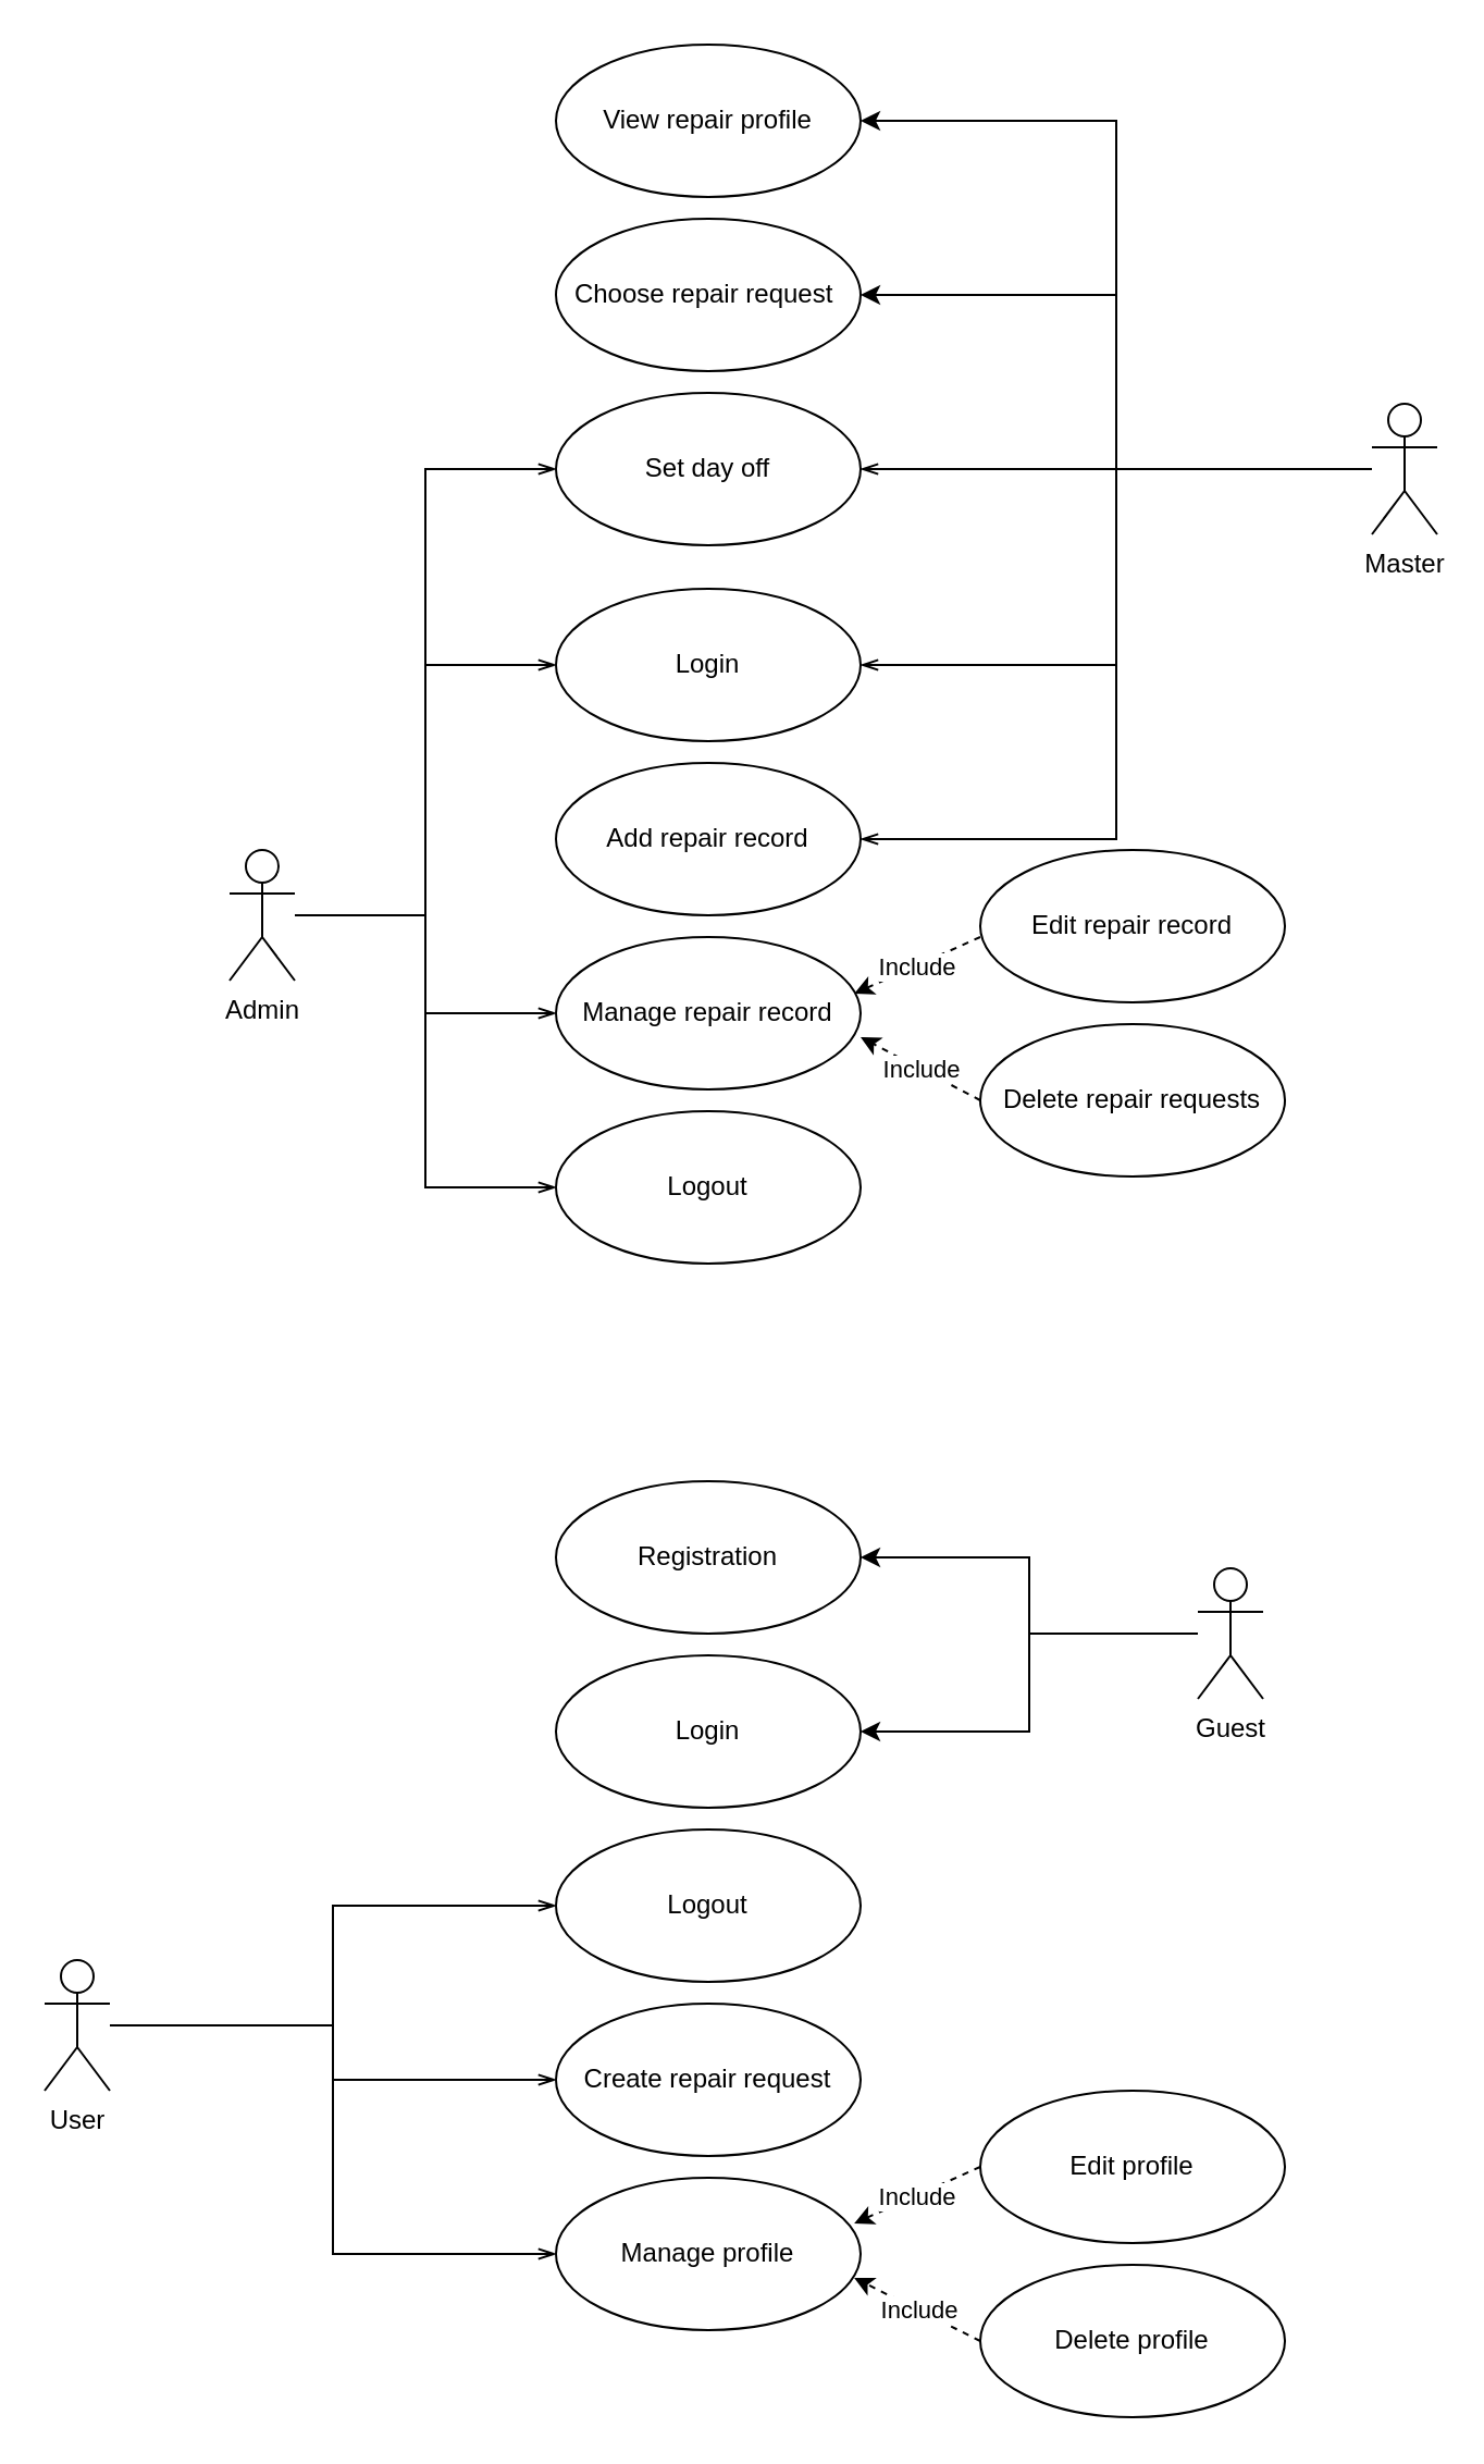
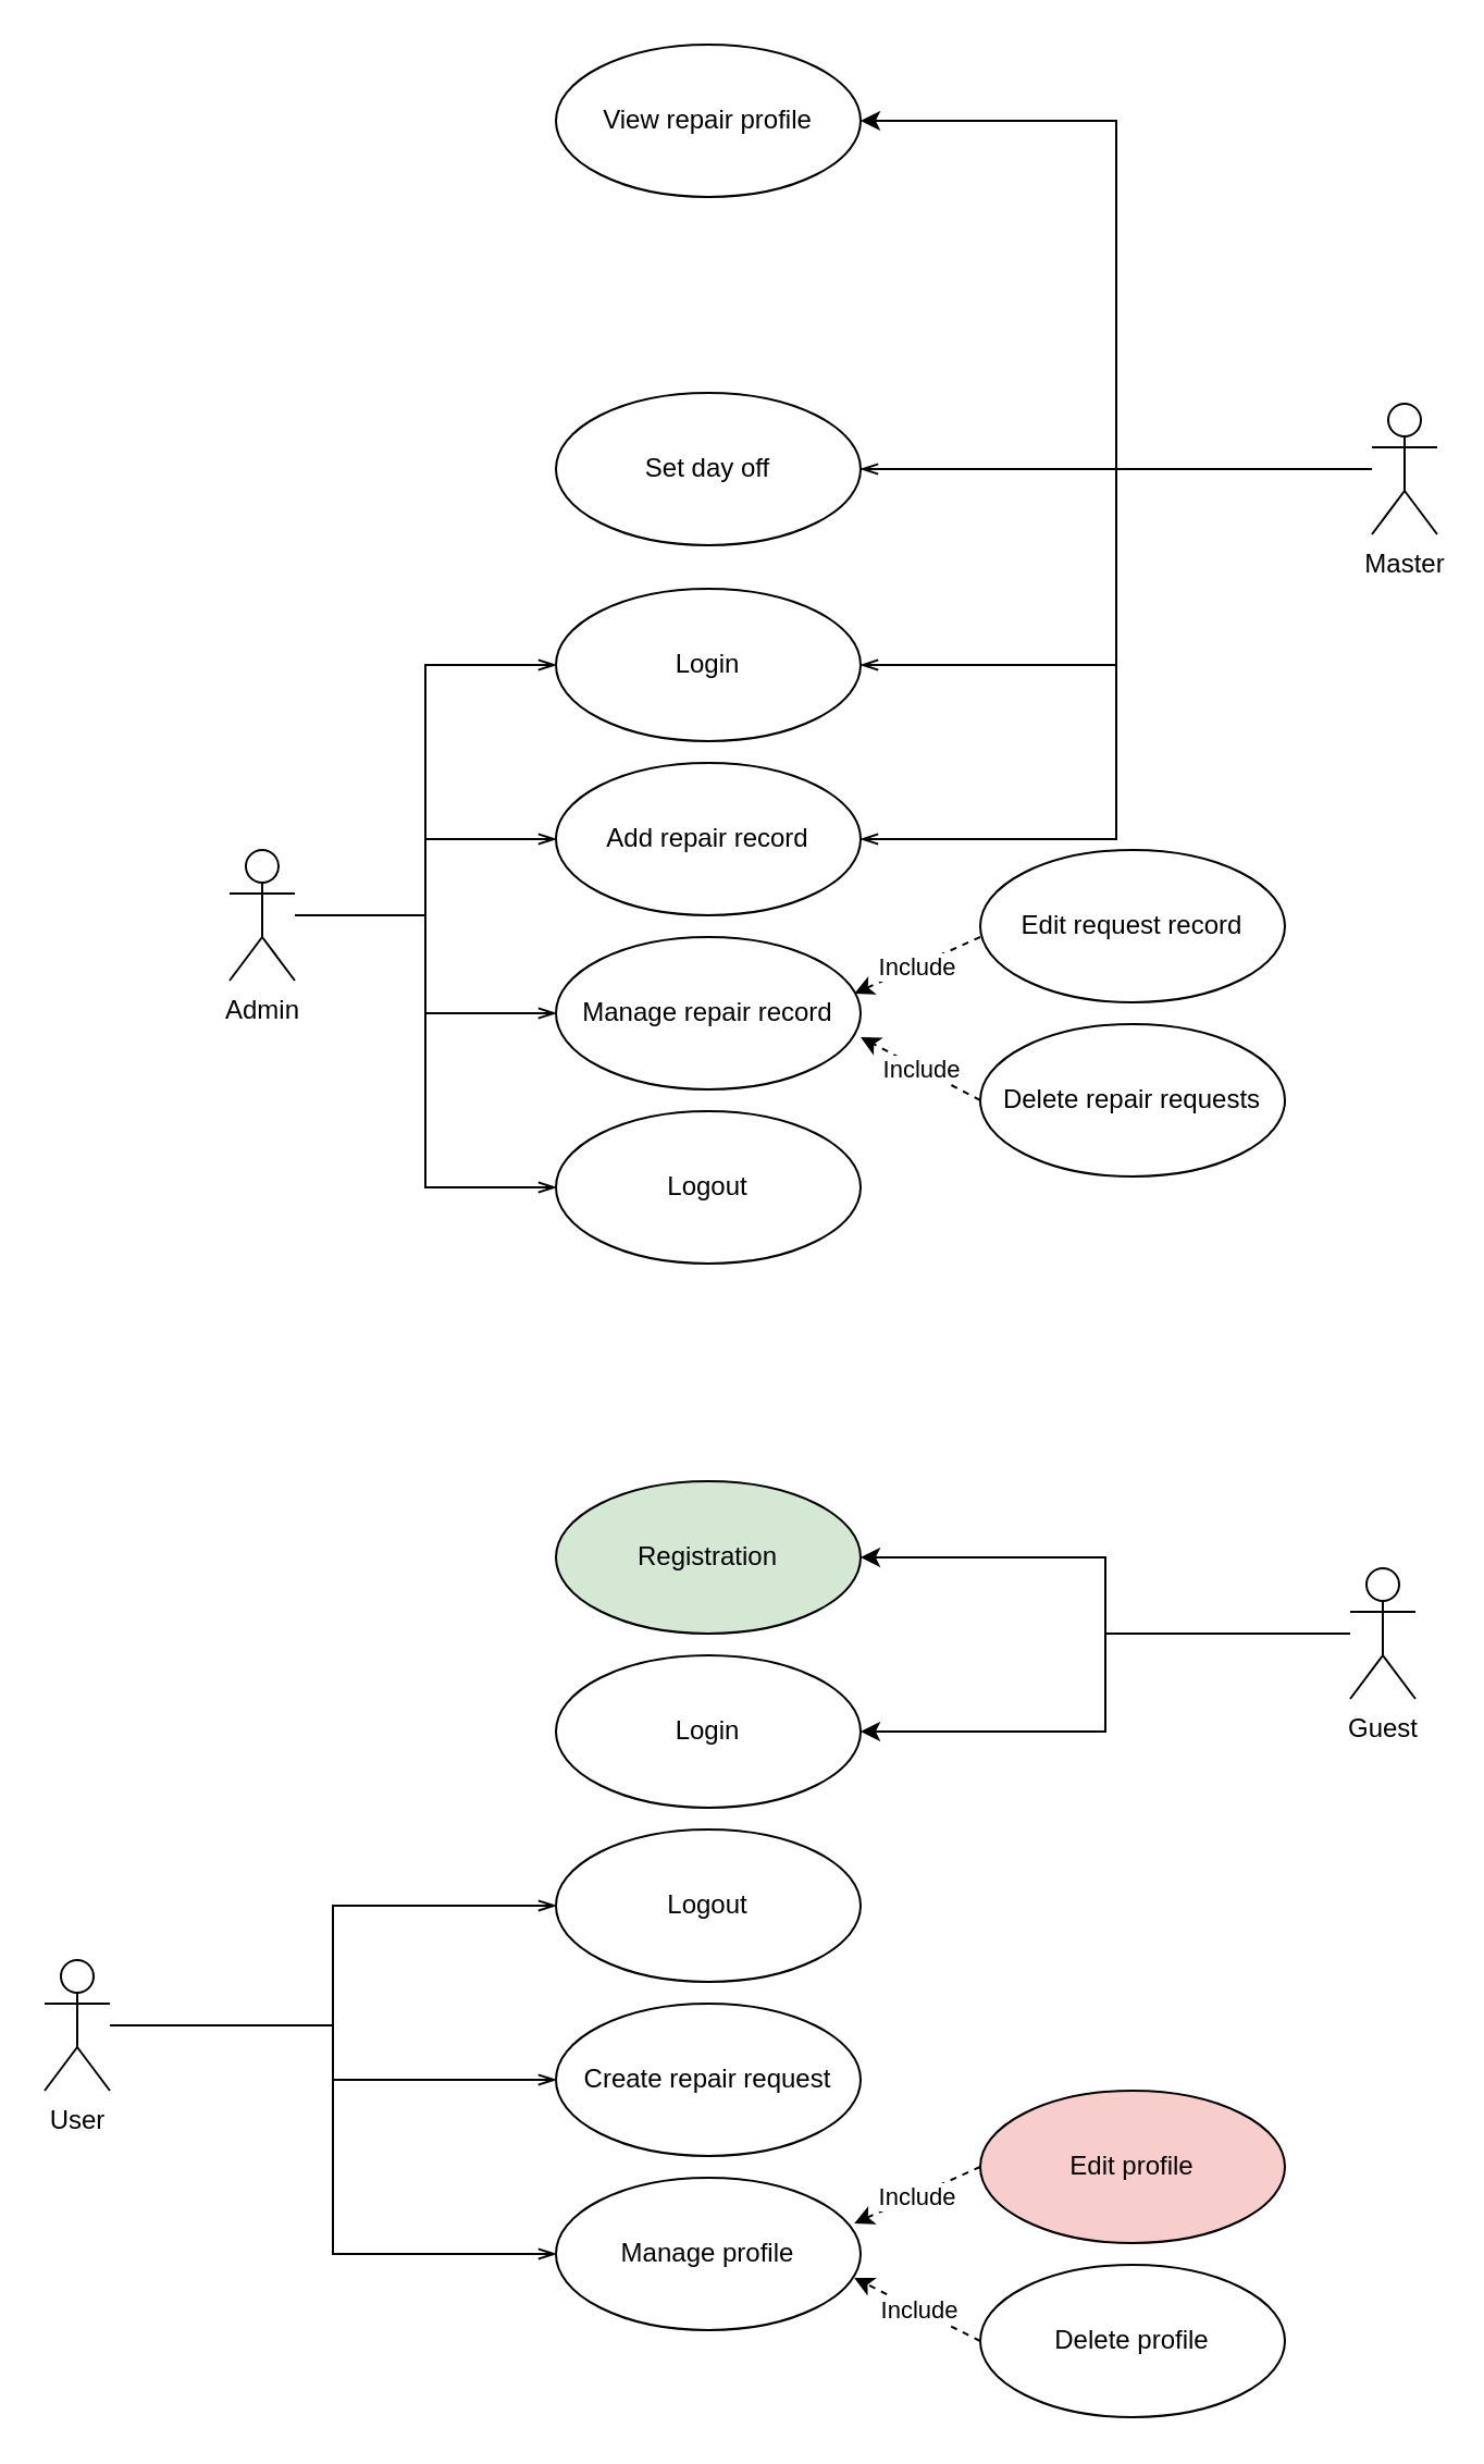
  <mxCell id="0" />
  <mxCell id="1" parent="0" />
+ <mxCell id="2" style="edgeStyle=orthogonalEdgeStyle;rounded=0;orthogonalLoop=1;jettySize=auto;html=1;entryX=0;entryY=0.5;entryDx=0;entryDy=0;startArrow=none;startFill=0;endArrow=openThin;endFill=0;" parent="1" source="7" target="21" edge="1"><mxGeometry relative="1" as="geometry" /></mxCell>
  <mxCell id="3" style="edgeStyle=orthogonalEdgeStyle;rounded=0;orthogonalLoop=1;jettySize=auto;html=1;entryX=0;entryY=0.5;entryDx=0;entryDy=0;startArrow=none;startFill=0;endArrow=openThin;endFill=0;" parent="1" source="7" target="22" edge="1"><mxGeometry relative="1" as="geometry" /></mxCell>
  <mxCell id="4" style="edgeStyle=orthogonalEdgeStyle;rounded=0;orthogonalLoop=1;jettySize=auto;html=1;entryX=0;entryY=0.5;entryDx=0;entryDy=0;startArrow=none;startFill=0;endArrow=openThin;endFill=0;" parent="1" source="7" target="25" edge="1"><mxGeometry relative="1" as="geometry" /></mxCell>
  <mxCell id="5" style="edgeStyle=orthogonalEdgeStyle;rounded=0;orthogonalLoop=1;jettySize=auto;html=1;entryX=0;entryY=0.5;entryDx=0;entryDy=0;startArrow=none;startFill=0;endArrow=openThin;endFill=0;" parent="1" source="7" target="32" edge="1"><mxGeometry relative="1" as="geometry" /></mxCell>
- <mxCell id="6" style="edgeStyle=orthogonalEdgeStyle;rounded=0;orthogonalLoop=1;jettySize=auto;html=1;entryX=0;entryY=0.5;entryDx=0;entryDy=0;startArrow=none;startFill=0;endArrow=openThin;endFill=0;" parent="1" source="7" target="33" edge="1"><mxGeometry relative="1" as="geometry" /></mxCell>
  <mxCell id="7" value="Admin" style="shape=umlActor;verticalLabelPosition=bottom;verticalAlign=top;html=1;outlineConnect=0;" parent="1" vertex="1"><mxGeometry x="105" y="390" width="30" height="60" as="geometry" /></mxCell>
  <mxCell id="8" style="edgeStyle=orthogonalEdgeStyle;rounded=0;orthogonalLoop=1;jettySize=auto;html=1;entryX=0;entryY=0.5;entryDx=0;entryDy=0;startArrow=none;startFill=0;endArrow=openThin;endFill=0;" parent="1" source="11" target="27" edge="1"><mxGeometry relative="1" as="geometry" /></mxCell>
  <mxCell id="9" style="edgeStyle=orthogonalEdgeStyle;rounded=0;orthogonalLoop=1;jettySize=auto;html=1;entryX=0;entryY=0.5;entryDx=0;entryDy=0;startArrow=none;startFill=0;endArrow=openThin;endFill=0;" parent="1" source="11" target="28" edge="1"><mxGeometry relative="1" as="geometry" /></mxCell>
  <mxCell id="10" style="edgeStyle=orthogonalEdgeStyle;rounded=0;orthogonalLoop=1;jettySize=auto;html=1;entryX=0;entryY=0.5;entryDx=0;entryDy=0;startArrow=none;startFill=0;endArrow=openThin;endFill=0;" parent="1" source="11" target="31" edge="1"><mxGeometry relative="1" as="geometry" /></mxCell>
  <mxCell id="11" value="User" style="shape=umlActor;verticalLabelPosition=bottom;verticalAlign=top;html=1;outlineConnect=0;" parent="1" vertex="1"><mxGeometry x="20" y="900" width="30" height="60" as="geometry" /></mxCell>
  <mxCell id="12" style="edgeStyle=orthogonalEdgeStyle;rounded=0;orthogonalLoop=1;jettySize=auto;html=1;entryX=1;entryY=0.5;entryDx=0;entryDy=0;startArrow=none;startFill=0;endArrow=openThin;endFill=0;" parent="1" source="17" target="33" edge="1"><mxGeometry relative="1" as="geometry" /></mxCell>
  <mxCell id="13" style="edgeStyle=orthogonalEdgeStyle;rounded=0;orthogonalLoop=1;jettySize=auto;html=1;entryX=1;entryY=0.5;entryDx=0;entryDy=0;startArrow=none;startFill=0;endArrow=openThin;endFill=0;" parent="1" source="17" target="32" edge="1"><mxGeometry relative="1" as="geometry" /></mxCell>
  <mxCell id="14" style="edgeStyle=orthogonalEdgeStyle;rounded=0;orthogonalLoop=1;jettySize=auto;html=1;entryX=1;entryY=0.5;entryDx=0;entryDy=0;startArrow=none;startFill=0;endArrow=openThin;endFill=0;" parent="1" source="17" target="21" edge="1"><mxGeometry relative="1" as="geometry" /></mxCell>
- <mxCell id="15" style="edgeStyle=orthogonalEdgeStyle;rounded=0;orthogonalLoop=1;jettySize=auto;html=1;entryX=1;entryY=0.5;entryDx=0;entryDy=0;" parent="1" source="17" target="43" edge="1"><mxGeometry relative="1" as="geometry" /></mxCell>
  <mxCell id="16" style="edgeStyle=orthogonalEdgeStyle;rounded=0;orthogonalLoop=1;jettySize=auto;html=1;entryX=1;entryY=0.5;entryDx=0;entryDy=0;" parent="1" source="17" target="44" edge="1"><mxGeometry relative="1" as="geometry" /></mxCell>
  <mxCell id="17" value="Master" style="shape=umlActor;verticalLabelPosition=bottom;verticalAlign=top;html=1;outlineConnect=0;" parent="1" vertex="1"><mxGeometry x="630" y="185" width="30" height="60" as="geometry" /></mxCell>
  <mxCell id="18" style="edgeStyle=orthogonalEdgeStyle;rounded=0;orthogonalLoop=1;jettySize=auto;html=1;entryX=1;entryY=0.5;entryDx=0;entryDy=0;" parent="1" source="20" target="26" edge="1"><mxGeometry relative="1" as="geometry" /></mxCell>
  <mxCell id="19" style="edgeStyle=orthogonalEdgeStyle;rounded=0;orthogonalLoop=1;jettySize=auto;html=1;entryX=1;entryY=0.5;entryDx=0;entryDy=0;" parent="1" source="20" target="34" edge="1"><mxGeometry relative="1" as="geometry" /></mxCell>
- <mxCell id="20" value="Guest" style="shape=umlActor;verticalLabelPosition=bottom;verticalAlign=top;html=1;outlineConnect=0;" parent="1" vertex="1"><mxGeometry x="550" y="720" width="30" height="60" as="geometry" /></mxCell>
+ <mxCell id="20" value="Guest" style="shape=umlActor;verticalLabelPosition=bottom;verticalAlign=top;html=1;outlineConnect=0;" parent="1" vertex="1"><mxGeometry x="620" y="720" width="30" height="60" as="geometry" /></mxCell>
  <mxCell id="21" value="Add repair record" style="ellipse;whiteSpace=wrap;html=1;" parent="1" vertex="1"><mxGeometry x="255" y="350" width="140" height="70" as="geometry" /></mxCell>
  <mxCell id="22" value="Manage repair record" style="ellipse;whiteSpace=wrap;html=1;" parent="1" vertex="1"><mxGeometry x="255" width="140" height="70" as="geometry" y="430" /></mxCell>
- <mxCell id="23" value="Edit repair record" style="ellipse;whiteSpace=wrap;html=1;" parent="1" vertex="1"><mxGeometry x="450" y="390" width="140" height="70" as="geometry" /></mxCell>
+ <mxCell id="23" value="Edit request record" style="ellipse;whiteSpace=wrap;html=1;" parent="1" vertex="1"><mxGeometry x="450" y="390" width="140" height="70" as="geometry" /></mxCell>
  <mxCell id="24" value="Delete repair requests" style="ellipse;whiteSpace=wrap;html=1;" parent="1" vertex="1"><mxGeometry x="450" y="470" width="140" height="70" as="geometry" /></mxCell>
  <mxCell id="25" value="Logout" style="ellipse;whiteSpace=wrap;html=1;" parent="1" vertex="1"><mxGeometry x="255" y="510" width="140" height="70" as="geometry" /></mxCell>
  <mxCell id="26" value="Login" style="ellipse;whiteSpace=wrap;html=1;" parent="1" vertex="1"><mxGeometry x="255" y="760" width="140" height="70" as="geometry" /></mxCell>
  <mxCell id="27" value="Logout" style="ellipse;whiteSpace=wrap;html=1;" parent="1" vertex="1"><mxGeometry x="255" y="840" width="140" height="70" as="geometry" /></mxCell>
  <mxCell id="28" value="Manage profile" style="ellipse;whiteSpace=wrap;html=1;" parent="1" vertex="1"><mxGeometry x="255" y="1000" width="140" height="70" as="geometry" /></mxCell>
- <mxCell id="29" value="Edit profile" style="ellipse;whiteSpace=wrap;html=1;" parent="1" vertex="1"><mxGeometry x="450" y="960" width="140" height="70" as="geometry" /></mxCell>
+ <mxCell id="29" value="Edit profile" style="ellipse;whiteSpace=wrap;html=1;fillColor=#f8cecc;" parent="1" vertex="1"><mxGeometry x="450" y="960" width="140" height="70" as="geometry" /></mxCell>
  <mxCell id="30" value="Delete profile" style="ellipse;whiteSpace=wrap;html=1;" parent="1" vertex="1"><mxGeometry x="450" y="1040" width="140" height="70" as="geometry" /></mxCell>
  <mxCell id="31" value="Create repair request" style="ellipse;whiteSpace=wrap;html=1;" parent="1" vertex="1"><mxGeometry x="255" y="920" width="140" height="70" as="geometry" /></mxCell>
  <mxCell id="32" value="Login" style="ellipse;whiteSpace=wrap;html=1;" parent="1" vertex="1"><mxGeometry x="255" y="270" width="140" height="70" as="geometry" /></mxCell>
  <mxCell id="33" value="Set day off" style="ellipse;whiteSpace=wrap;html=1;" parent="1" vertex="1"><mxGeometry x="255" y="180" width="140" height="70" as="geometry" /></mxCell>
- <mxCell id="34" value="Registration" style="ellipse;whiteSpace=wrap;html=1;" parent="1" vertex="1"><mxGeometry x="255" y="680" width="140" height="70" as="geometry" /></mxCell>
+ <mxCell id="34" value="Registration" style="ellipse;whiteSpace=wrap;html=1;fillColor=#d5e8d4;" parent="1" vertex="1"><mxGeometry x="255" y="680" width="140" height="70" as="geometry" /></mxCell>
  <mxCell id="35" value="" style="endArrow=classic;html=1;exitX=0;exitY=0.5;exitDx=0;exitDy=0;entryX=0.979;entryY=0.3;entryDx=0;entryDy=0;entryPerimeter=0;dashed=1;" parent="1" source="29" target="28" edge="1"><mxGeometry relative="1" as="geometry"><mxPoint x="240" y="960" as="sourcePoint" /><mxPoint x="400" y="960" as="targetPoint" /></mxGeometry></mxCell>
  <mxCell id="36" value="Include" style="edgeLabel;resizable=0;html=1;align=center;verticalAlign=middle;" parent="35" connectable="0" vertex="1"><mxGeometry relative="1" as="geometry" /></mxCell>
  <mxCell id="37" value="" style="endArrow=classic;html=1;dashed=1;entryX=0.979;entryY=0.657;entryDx=0;entryDy=0;entryPerimeter=0;exitX=0;exitY=0.5;exitDx=0;exitDy=0;" parent="1" source="30" target="28" edge="1"><mxGeometry relative="1" as="geometry"><mxPoint x="270" y="960" as="sourcePoint" /><mxPoint x="370" y="960" as="targetPoint" /></mxGeometry></mxCell>
  <mxCell id="38" value="Include" style="edgeLabel;resizable=0;html=1;align=center;verticalAlign=middle;" parent="37" connectable="0" vertex="1"><mxGeometry relative="1" as="geometry" /></mxCell>
  <mxCell id="39" value="" style="endArrow=classic;html=1;exitX=0;exitY=0.5;exitDx=0;exitDy=0;entryX=0.979;entryY=0.3;entryDx=0;entryDy=0;entryPerimeter=0;dashed=1;" parent="1" edge="1"><mxGeometry relative="1" as="geometry"><mxPoint x="450" as="sourcePoint" y="430" /><mxPoint x="392.06" y="456" as="targetPoint" /></mxGeometry></mxCell>
  <mxCell id="40" value="Include" style="edgeLabel;resizable=0;html=1;align=center;verticalAlign=middle;" parent="39" connectable="0" vertex="1"><mxGeometry relative="1" as="geometry" /></mxCell>
  <mxCell id="41" value="" style="endArrow=classic;html=1;dashed=1;entryX=0.979;entryY=0.657;entryDx=0;entryDy=0;entryPerimeter=0;exitX=0;exitY=0.5;exitDx=0;exitDy=0;" parent="1" source="24" edge="1"><mxGeometry relative="1" as="geometry"><mxPoint x="452.94" y="505" as="sourcePoint" /><mxPoint x="395" y="475.99" as="targetPoint" /></mxGeometry></mxCell>
  <mxCell id="42" value="Include" style="edgeLabel;resizable=0;html=1;align=center;verticalAlign=middle;" parent="41" connectable="0" vertex="1"><mxGeometry relative="1" as="geometry" /></mxCell>
- <mxCell id="43" value="Choose repair request&amp;nbsp;" style="ellipse;whiteSpace=wrap;html=1;" parent="1" vertex="1"><mxGeometry x="255" y="100" width="140" height="70" as="geometry" /></mxCell>
  <mxCell id="44" value="View repair profile" style="ellipse;whiteSpace=wrap;html=1;" parent="1" vertex="1"><mxGeometry x="255" y="20" width="140" height="70" as="geometry" /></mxCell>
